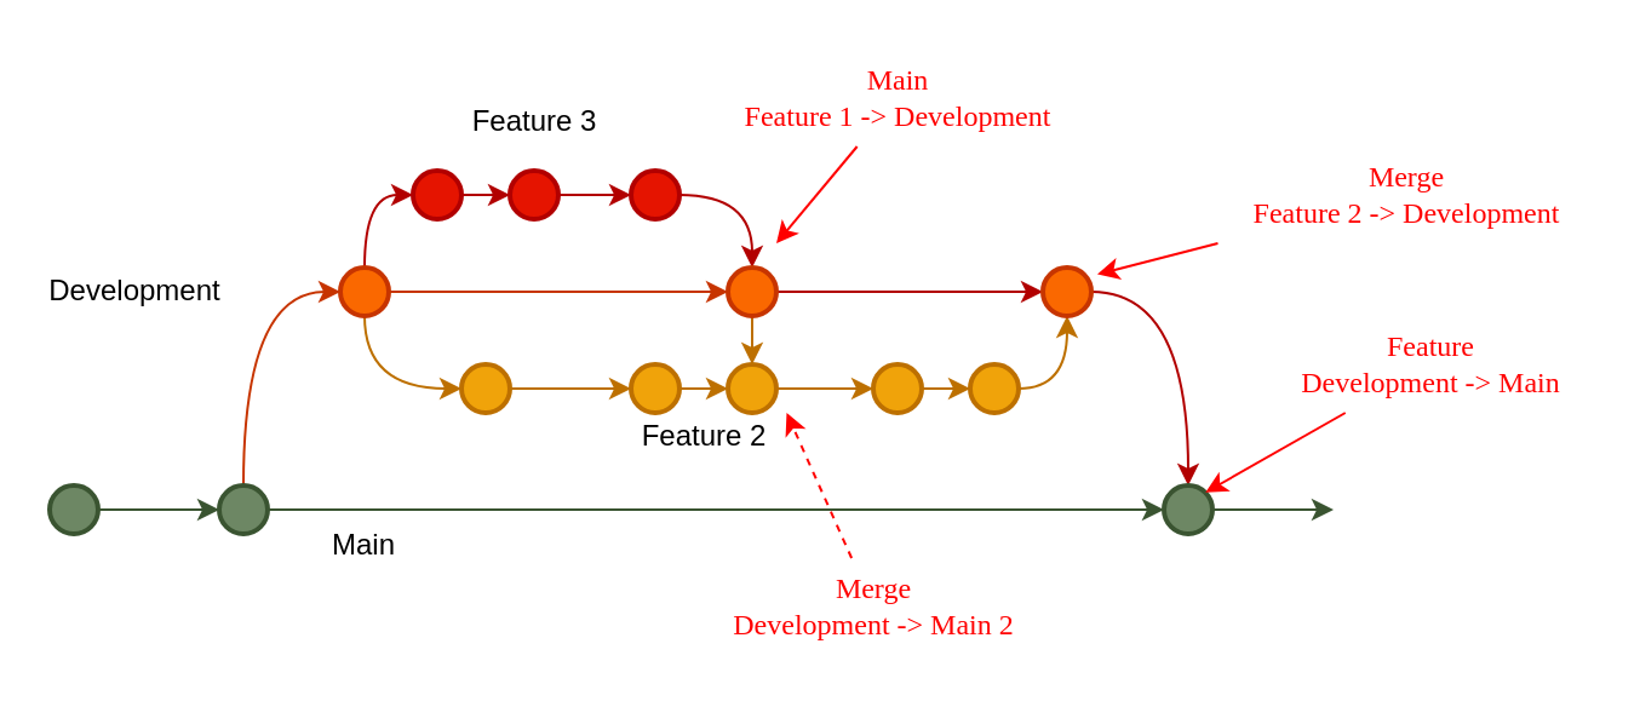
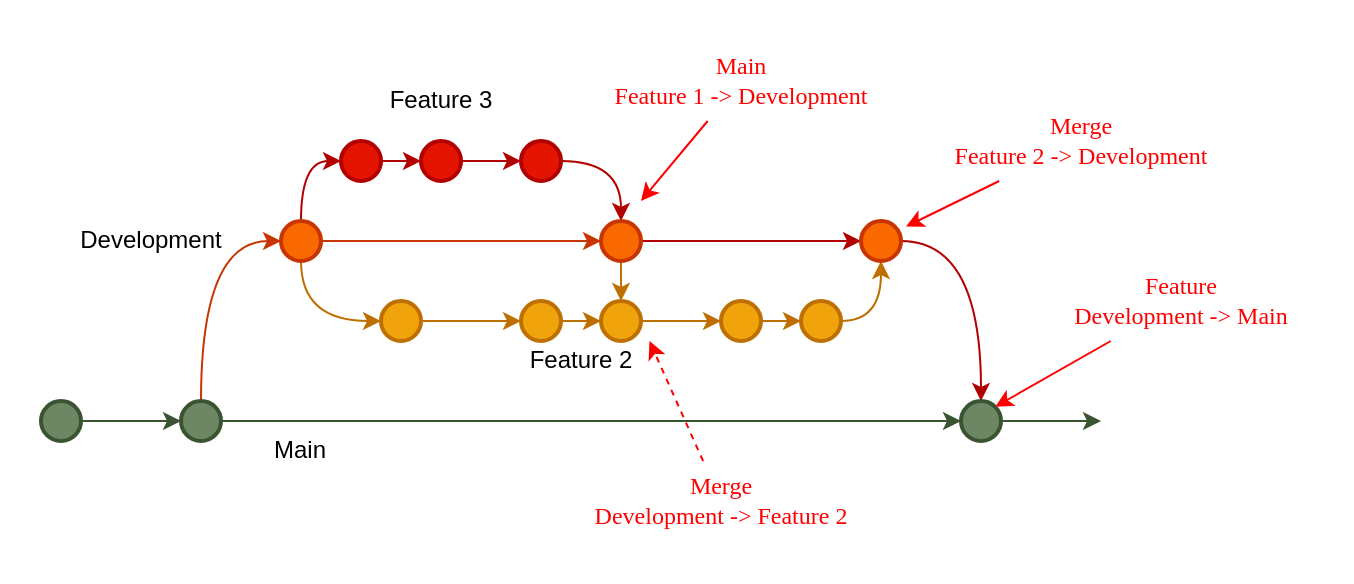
  <mxCell id="0" />
  <mxCell id="1" parent="0" />
  <mxCell id="2" style="edgeStyle=orthogonalEdgeStyle;curved=1;orthogonalLoop=1;jettySize=auto;html=1;entryX=0;entryY=0.5;entryDx=0;entryDy=0;entryPerimeter=0;fillColor=#fa6800;strokeColor=#C73500;" edge="1" parent="1" source="4" target="8"><mxGeometry relative="1" as="geometry"><Array as="points"><mxPoint x="100" y="120" /></Array></mxGeometry></mxCell>
  <mxCell id="3" style="edgeStyle=orthogonalEdgeStyle;curved=1;orthogonalLoop=1;jettySize=auto;html=1;fillColor=#6d8764;strokeColor=#3A5431;" edge="1" parent="1" source="4" target="31"><mxGeometry relative="1" as="geometry" /></mxCell>
  <mxCell id="4" value="" style="strokeWidth=2;html=1;shape=mxgraph.flowchart.start_2;whiteSpace=wrap;aspect=fixed;fillColor=#6d8764;strokeColor=#3A5431;fontColor=#ffffff;" vertex="1" parent="1"><mxGeometry x="90" y="200" width="20" height="20" as="geometry" /></mxCell>
  <mxCell id="5" style="edgeStyle=orthogonalEdgeStyle;curved=1;orthogonalLoop=1;jettySize=auto;html=1;entryX=0;entryY=0.5;entryDx=0;entryDy=0;entryPerimeter=0;fillColor=#e51400;strokeColor=#B20000;" edge="1" parent="1" source="8" target="10"><mxGeometry relative="1" as="geometry"><Array as="points"><mxPoint x="150" y="80" /></Array></mxGeometry></mxCell>
  <mxCell id="6" style="edgeStyle=orthogonalEdgeStyle;curved=1;orthogonalLoop=1;jettySize=auto;html=1;entryX=0;entryY=0.5;entryDx=0;entryDy=0;entryPerimeter=0;fillColor=#fa6800;strokeColor=#C73500;" edge="1" parent="1" source="8" target="23"><mxGeometry relative="1" as="geometry" /></mxCell>
  <mxCell id="7" style="edgeStyle=orthogonalEdgeStyle;curved=1;orthogonalLoop=1;jettySize=auto;html=1;entryX=0;entryY=0.5;entryDx=0;entryDy=0;entryPerimeter=0;fillColor=#f0a30a;strokeColor=#BD7000;" edge="1" parent="1" source="8" target="16"><mxGeometry relative="1" as="geometry"><Array as="points"><mxPoint x="150" y="160" /></Array></mxGeometry></mxCell>
  <mxCell id="8" value="" style="strokeWidth=2;html=1;shape=mxgraph.flowchart.start_2;whiteSpace=wrap;aspect=fixed;fillColor=#fa6800;strokeColor=#C73500;fontColor=#000000;" vertex="1" parent="1"><mxGeometry x="140" y="110" width="20" height="20" as="geometry" /></mxCell>
  <mxCell id="9" style="edgeStyle=orthogonalEdgeStyle;curved=1;orthogonalLoop=1;jettySize=auto;html=1;entryX=0;entryY=0.5;entryDx=0;entryDy=0;entryPerimeter=0;fillColor=#e51400;strokeColor=#B20000;" edge="1" parent="1" source="10" target="12"><mxGeometry relative="1" as="geometry" /></mxCell>
  <mxCell id="10" value="" style="strokeWidth=2;html=1;shape=mxgraph.flowchart.start_2;whiteSpace=wrap;aspect=fixed;fillColor=#e51400;strokeColor=#B20000;fontColor=#ffffff;" vertex="1" parent="1"><mxGeometry x="170" y="70" width="20" height="20" as="geometry" /></mxCell>
  <mxCell id="11" style="edgeStyle=orthogonalEdgeStyle;curved=1;orthogonalLoop=1;jettySize=auto;html=1;entryX=0;entryY=0.5;entryDx=0;entryDy=0;entryPerimeter=0;fillColor=#e51400;strokeColor=#B20000;" edge="1" parent="1" source="12" target="14"><mxGeometry relative="1" as="geometry" /></mxCell>
  <mxCell id="12" value="" style="strokeWidth=2;html=1;shape=mxgraph.flowchart.start_2;whiteSpace=wrap;aspect=fixed;fillColor=#e51400;strokeColor=#B20000;fontColor=#ffffff;" vertex="1" parent="1"><mxGeometry x="210" y="70" width="20" height="20" as="geometry" /></mxCell>
  <mxCell id="13" style="edgeStyle=orthogonalEdgeStyle;curved=1;orthogonalLoop=1;jettySize=auto;html=1;entryX=0.5;entryY=0;entryDx=0;entryDy=0;entryPerimeter=0;fillColor=#e51400;strokeColor=#B20000;" edge="1" parent="1" source="14" target="23"><mxGeometry relative="1" as="geometry" /></mxCell>
  <mxCell id="14" value="" style="strokeWidth=2;html=1;shape=mxgraph.flowchart.start_2;whiteSpace=wrap;aspect=fixed;fillColor=#e51400;strokeColor=#B20000;fontColor=#ffffff;" vertex="1" parent="1"><mxGeometry x="260" y="70" width="20" height="20" as="geometry" /></mxCell>
  <mxCell id="15" style="edgeStyle=orthogonalEdgeStyle;curved=1;orthogonalLoop=1;jettySize=auto;html=1;entryX=0;entryY=0.5;entryDx=0;entryDy=0;entryPerimeter=0;fillColor=#f0a30a;strokeColor=#BD7000;" edge="1" parent="1" source="16" target="18"><mxGeometry relative="1" as="geometry" /></mxCell>
  <mxCell id="16" value="" style="strokeWidth=2;html=1;shape=mxgraph.flowchart.start_2;whiteSpace=wrap;aspect=fixed;fillColor=#f0a30a;strokeColor=#BD7000;fontColor=#000000;" vertex="1" parent="1"><mxGeometry x="190" y="150" width="20" height="20" as="geometry" /></mxCell>
  <mxCell id="17" style="edgeStyle=orthogonalEdgeStyle;curved=1;orthogonalLoop=1;jettySize=auto;html=1;entryX=0;entryY=0.5;entryDx=0;entryDy=0;entryPerimeter=0;fillColor=#f0a30a;strokeColor=#BD7000;" edge="1" parent="1" source="18" target="25"><mxGeometry relative="1" as="geometry" /></mxCell>
  <mxCell id="18" value="" style="strokeWidth=2;html=1;shape=mxgraph.flowchart.start_2;whiteSpace=wrap;aspect=fixed;fillColor=#f0a30a;strokeColor=#BD7000;fontColor=#000000;" vertex="1" parent="1"><mxGeometry x="260" y="150" width="20" height="20" as="geometry" /></mxCell>
  <mxCell id="19" style="edgeStyle=orthogonalEdgeStyle;curved=1;orthogonalLoop=1;jettySize=auto;html=1;entryX=0;entryY=0.5;entryDx=0;entryDy=0;entryPerimeter=0;fillColor=#f0a30a;strokeColor=#BD7000;" edge="1" parent="1" source="20" target="27"><mxGeometry relative="1" as="geometry" /></mxCell>
  <mxCell id="20" value="" style="strokeWidth=2;html=1;shape=mxgraph.flowchart.start_2;whiteSpace=wrap;aspect=fixed;fillColor=#f0a30a;strokeColor=#BD7000;fontColor=#000000;" vertex="1" parent="1"><mxGeometry x="360" y="150" width="20" height="20" as="geometry" /></mxCell>
  <mxCell id="21" style="edgeStyle=orthogonalEdgeStyle;curved=1;orthogonalLoop=1;jettySize=auto;html=1;fillColor=#f0a30a;strokeColor=#BD7000;" edge="1" parent="1" source="23" target="25"><mxGeometry relative="1" as="geometry" /></mxCell>
  <mxCell id="22" style="edgeStyle=orthogonalEdgeStyle;curved=1;orthogonalLoop=1;jettySize=auto;html=1;entryX=0;entryY=0.5;entryDx=0;entryDy=0;entryPerimeter=0;fillColor=#e51400;strokeColor=#B20000;" edge="1" parent="1" source="23" target="29"><mxGeometry relative="1" as="geometry" /></mxCell>
  <mxCell id="23" value="" style="strokeWidth=2;html=1;shape=mxgraph.flowchart.start_2;whiteSpace=wrap;aspect=fixed;fillColor=#fa6800;strokeColor=#C73500;fontColor=#000000;" vertex="1" parent="1"><mxGeometry x="300" y="110" width="20" height="20" as="geometry" /></mxCell>
  <mxCell id="24" style="edgeStyle=orthogonalEdgeStyle;curved=1;orthogonalLoop=1;jettySize=auto;html=1;fillColor=#f0a30a;strokeColor=#BD7000;" edge="1" parent="1" source="25"><mxGeometry relative="1" as="geometry"><mxPoint x="360" y="160" as="targetPoint" /></mxGeometry></mxCell>
  <mxCell id="25" value="" style="strokeWidth=2;html=1;shape=mxgraph.flowchart.start_2;whiteSpace=wrap;aspect=fixed;fillColor=#f0a30a;strokeColor=#BD7000;fontColor=#000000;" vertex="1" parent="1"><mxGeometry x="300" y="150" width="20" height="20" as="geometry" /></mxCell>
  <mxCell id="26" style="edgeStyle=orthogonalEdgeStyle;curved=1;orthogonalLoop=1;jettySize=auto;html=1;entryX=0.5;entryY=1;entryDx=0;entryDy=0;entryPerimeter=0;fillColor=#f0a30a;strokeColor=#BD7000;" edge="1" parent="1" source="27" target="29"><mxGeometry relative="1" as="geometry" /></mxCell>
  <mxCell id="27" value="" style="strokeWidth=2;html=1;shape=mxgraph.flowchart.start_2;whiteSpace=wrap;aspect=fixed;fillColor=#f0a30a;strokeColor=#BD7000;fontColor=#000000;" vertex="1" parent="1"><mxGeometry x="400" y="150" width="20" height="20" as="geometry" /></mxCell>
  <mxCell id="28" style="edgeStyle=orthogonalEdgeStyle;curved=1;orthogonalLoop=1;jettySize=auto;html=1;entryX=0.5;entryY=0;entryDx=0;entryDy=0;entryPerimeter=0;fillColor=#e51400;strokeColor=#B20000;" edge="1" parent="1" source="29" target="31"><mxGeometry relative="1" as="geometry" /></mxCell>
  <mxCell id="29" value="" style="strokeWidth=2;html=1;shape=mxgraph.flowchart.start_2;whiteSpace=wrap;aspect=fixed;fillColor=#fa6800;strokeColor=#C73500;fontColor=#000000;" vertex="1" parent="1"><mxGeometry x="430" y="110" width="20" height="20" as="geometry" /></mxCell>
  <mxCell id="30" style="edgeStyle=orthogonalEdgeStyle;curved=1;orthogonalLoop=1;jettySize=auto;html=1;fillColor=#6d8764;strokeColor=#3A5431;" edge="1" parent="1" source="31"><mxGeometry relative="1" as="geometry"><mxPoint x="550" y="210" as="targetPoint" /></mxGeometry></mxCell>
  <mxCell id="31" value="" style="strokeWidth=2;html=1;shape=mxgraph.flowchart.start_2;whiteSpace=wrap;aspect=fixed;fillColor=#6d8764;strokeColor=#3A5431;fontColor=#ffffff;" vertex="1" parent="1"><mxGeometry x="480" y="200" width="20" height="20" as="geometry" /></mxCell>
  <mxCell id="32" value="Main" style="text;html=1;strokeColor=none;fillColor=none;align=center;verticalAlign=middle;whiteSpace=wrap;rounded=0;" vertex="1" parent="1"><mxGeometry x="120" y="210" width="60" height="30" as="geometry" /></mxCell>
- <mxCell id="33" value="Development" style="text;html=1;align=center;verticalAlign=middle;resizable=0;points=[];autosize=1;strokeColor=none;fillColor=none;" vertex="1" parent="1"><mxGeometry x="10" y="110" width="90" height="20" as="geometry" /></mxCell>
+ <mxCell id="33" value="Development" style="text;html=1;align=center;verticalAlign=middle;resizable=0;points=[];autosize=1;strokeColor=none;fillColor=none;" vertex="1" parent="1"><mxGeometry x="30" y="110" width="90" height="20" as="geometry" /></mxCell>
  <mxCell id="34" value="Feature 3" style="text;html=1;align=center;verticalAlign=middle;resizable=0;points=[];autosize=1;strokeColor=none;fillColor=none;" vertex="1" parent="1"><mxGeometry x="185" y="40" width="70" height="20" as="geometry" /></mxCell>
  <mxCell id="35" value="Feature 2" style="text;html=1;align=center;verticalAlign=middle;resizable=0;points=[];autosize=1;strokeColor=none;fillColor=none;" vertex="1" parent="1"><mxGeometry x="255" y="170" width="70" height="20" as="geometry" /></mxCell>
  <mxCell id="36" style="edgeStyle=orthogonalEdgeStyle;curved=1;orthogonalLoop=1;jettySize=auto;html=1;entryX=0;entryY=0.5;entryDx=0;entryDy=0;entryPerimeter=0;fillColor=#6d8764;strokeColor=#3A5431;" edge="1" parent="1" source="37" target="4"><mxGeometry relative="1" as="geometry" /></mxCell>
  <mxCell id="37" value="" style="strokeWidth=2;html=1;shape=mxgraph.flowchart.start_2;whiteSpace=wrap;aspect=fixed;fillColor=#6d8764;strokeColor=#3A5431;fontColor=#ffffff;" vertex="1" parent="1"><mxGeometry x="20" y="200" width="20" height="20" as="geometry" /></mxCell>
  <mxCell id="38" style="edgeStyle=none;rounded=0;orthogonalLoop=1;jettySize=auto;html=1;strokeColor=#FF0000;" edge="1" parent="1" source="39"><mxGeometry relative="1" as="geometry"><mxPoint x="320" y="100" as="targetPoint" /></mxGeometry></mxCell>
  <mxCell id="39" value="&lt;font face=&quot;Comic Sans MS&quot; color=&quot;#ff0000&quot;&gt;Main&lt;br&gt;Feature 1 -&amp;gt; Development&lt;/font&gt;" style="text;html=1;align=center;verticalAlign=middle;resizable=0;points=[];autosize=1;strokeColor=none;fillColor=none;" vertex="1" parent="1"><mxGeometry x="290" y="20" width="160" height="40" as="geometry" /></mxCell>
  <mxCell id="40" style="edgeStyle=none;rounded=0;orthogonalLoop=1;jettySize=auto;html=1;entryX=0.989;entryY=0.002;entryDx=0;entryDy=0;entryPerimeter=0;strokeColor=#FF0000;dashed=1;" edge="1" parent="1" source="41" target="35"><mxGeometry relative="1" as="geometry" /></mxCell>
- <mxCell id="41" value="&lt;font face=&quot;Comic Sans MS&quot;&gt;Merge&lt;br&gt;Development -&amp;gt; Main 2&lt;/font&gt;" style="text;html=1;align=center;verticalAlign=middle;resizable=0;points=[];autosize=1;strokeColor=none;fillColor=none;fontColor=#FF0000;" vertex="1" parent="1"><mxGeometry x="280" y="230" width="160" height="40" as="geometry" /></mxCell>
+ <mxCell id="41" value="&lt;font face=&quot;Comic Sans MS&quot;&gt;Merge&lt;br&gt;Development -&amp;gt; Feature 2&lt;/font&gt;" style="text;html=1;align=center;verticalAlign=middle;resizable=0;points=[];autosize=1;strokeColor=none;fillColor=none;fontColor=#FF0000;" vertex="1" parent="1"><mxGeometry x="280" y="230" width="160" height="40" as="geometry" /></mxCell>
  <mxCell id="42" style="edgeStyle=none;rounded=0;orthogonalLoop=1;jettySize=auto;html=1;entryX=1.124;entryY=0.14;entryDx=0;entryDy=0;entryPerimeter=0;fontColor=#FF0000;strokeColor=#FF0000;" edge="1" parent="1" source="43" target="29"><mxGeometry relative="1" as="geometry" /></mxCell>
- <mxCell id="43" value="&lt;font face=&quot;Comic Sans MS&quot; color=&quot;#ff0000&quot;&gt;Merge&lt;br&gt;Feature 2 -&amp;gt; Development&lt;/font&gt;" style="text;html=1;align=center;verticalAlign=middle;resizable=0;points=[];autosize=1;strokeColor=none;fillColor=none;" vertex="1" parent="1"><mxGeometry x="500" y="60" width="160" height="40" as="geometry" /></mxCell>
+ <mxCell id="43" value="&lt;font face=&quot;Comic Sans MS&quot; color=&quot;#ff0000&quot;&gt;Merge&lt;br&gt;Feature 2 -&amp;gt; Development&lt;/font&gt;" style="text;html=1;align=center;verticalAlign=middle;resizable=0;points=[];autosize=1;strokeColor=none;fillColor=none;" vertex="1" parent="1"><mxGeometry x="460" y="50" width="160" height="40" as="geometry" /></mxCell>
  <mxCell id="44" style="edgeStyle=none;rounded=0;orthogonalLoop=1;jettySize=auto;html=1;entryX=0.855;entryY=0.145;entryDx=0;entryDy=0;entryPerimeter=0;fontColor=#FF0000;strokeColor=#FF0000;" edge="1" parent="1" source="45" target="31"><mxGeometry relative="1" as="geometry" /></mxCell>
  <mxCell id="45" value="&lt;font face=&quot;Comic Sans MS&quot; color=&quot;#ff0000&quot;&gt;Feature&lt;br&gt;Development -&amp;gt; Main&lt;/font&gt;" style="text;html=1;align=center;verticalAlign=middle;resizable=0;points=[];autosize=1;strokeColor=none;fillColor=none;" vertex="1" parent="1"><mxGeometry x="525" y="130" width="130" height="40" as="geometry" /></mxCell>
